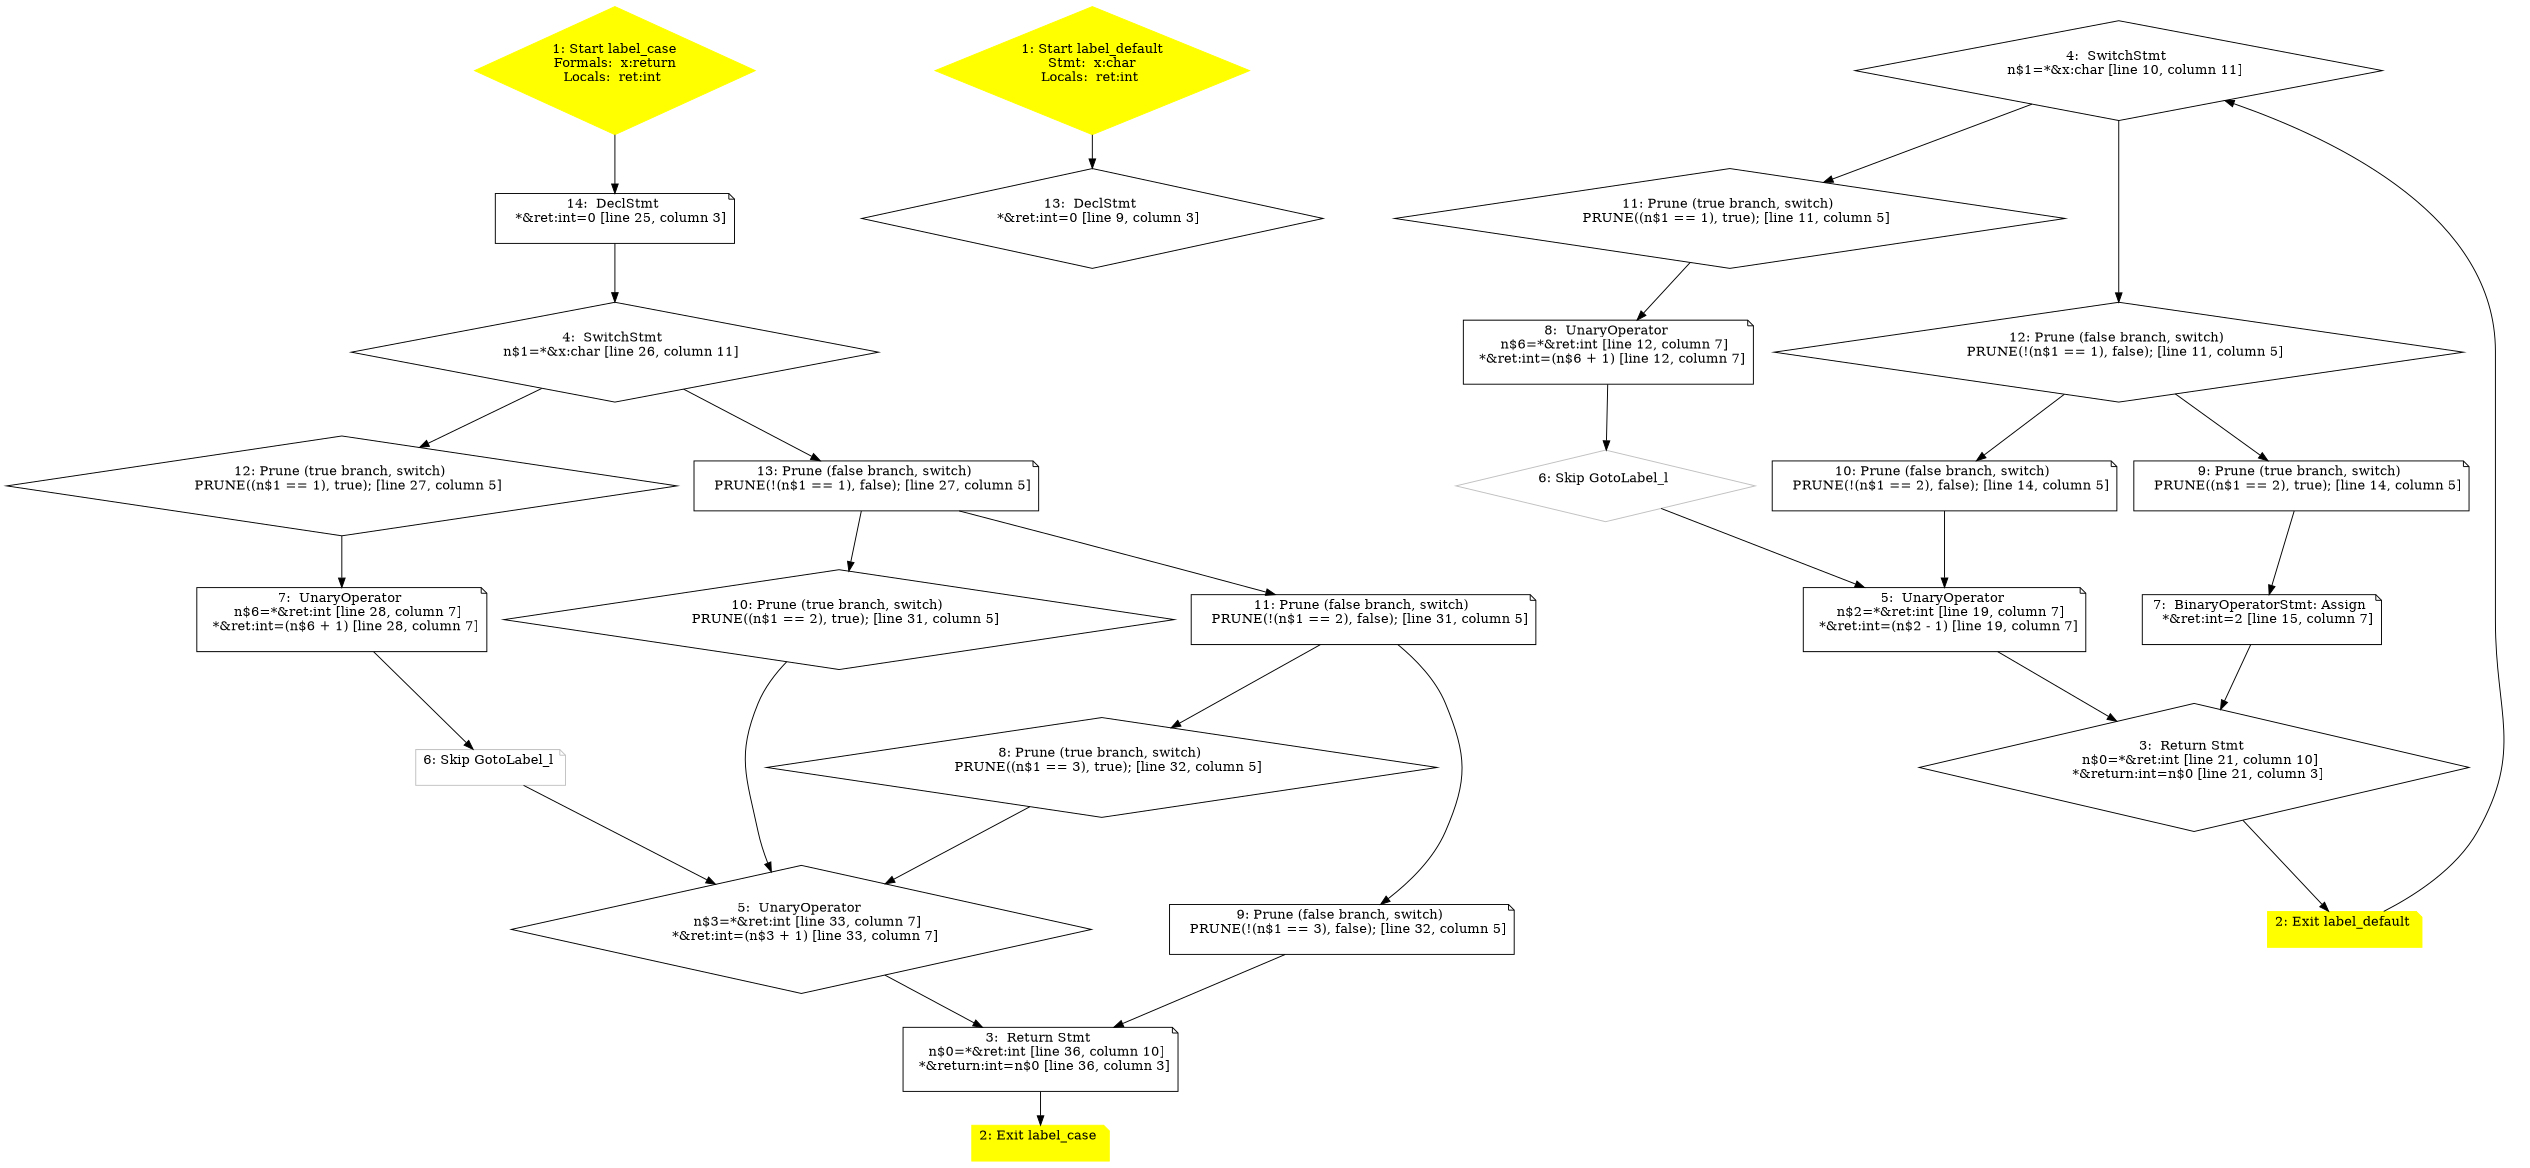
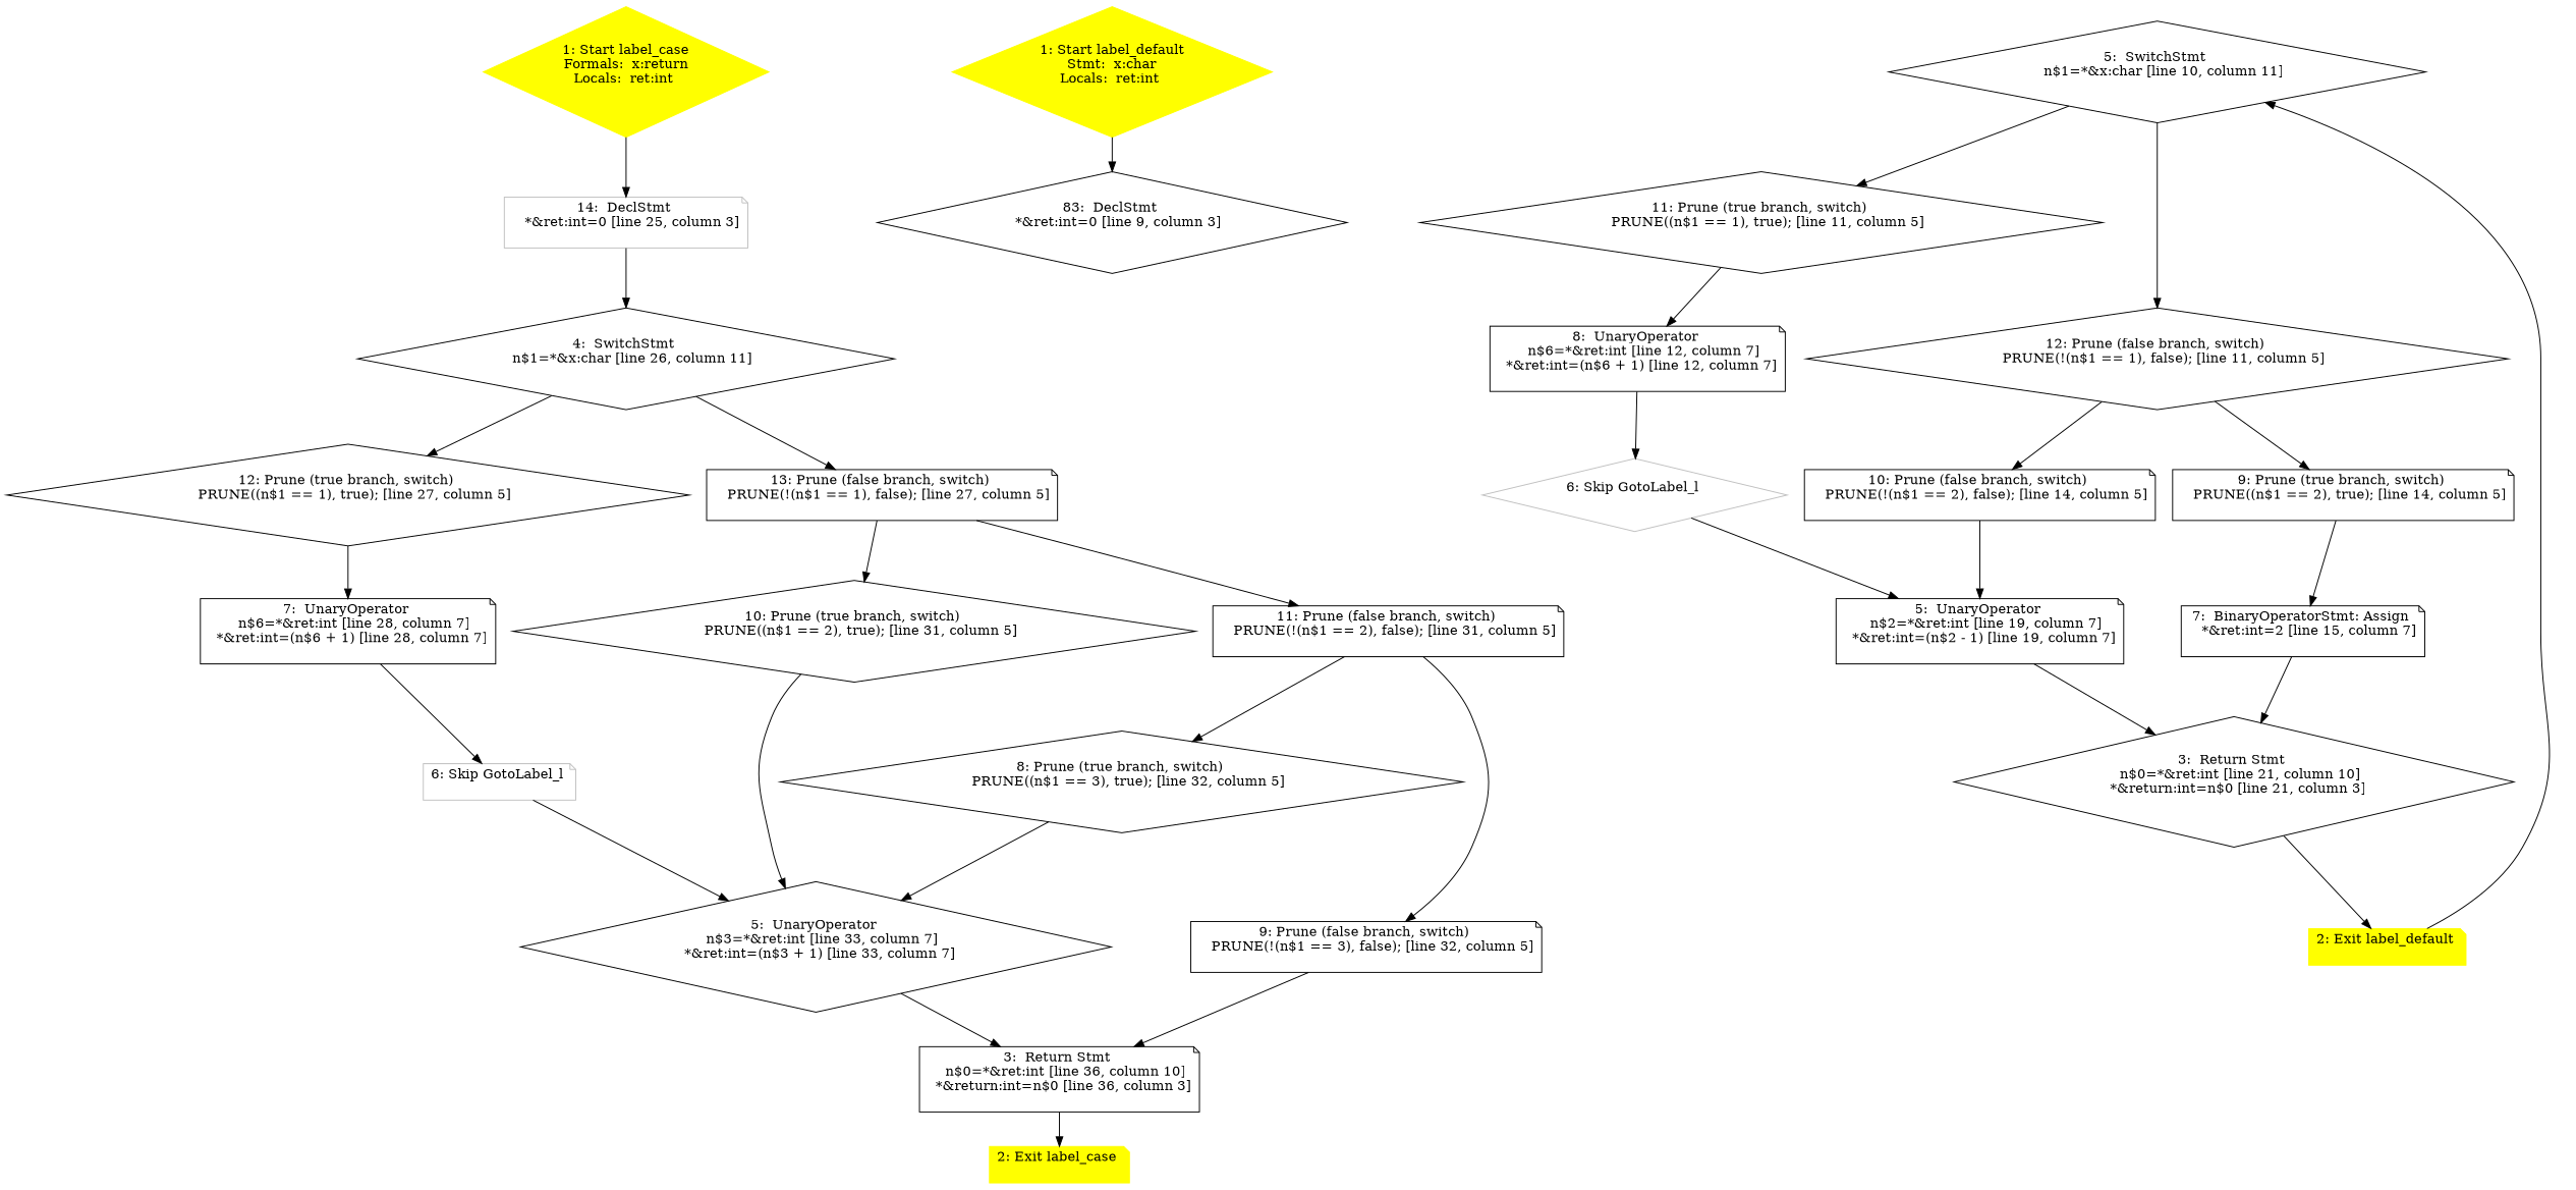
  digraph {
    node [shape=note]
    n1 [color=yellow label="1: Start label_case\nFormals:  x:return\nLocals:  ret:int \n  " shape=diamond style=filled]
-   n2 [label="14:  DeclStmt \n   *&ret:int=0 [line 25, column 3]\n "]
+   n2 [label="14:  DeclStmt \n   *&ret:int=0 [line 25, column 3]\n " color=gray]
    n3 [label="4:  SwitchStmt \n   n$1=*&x:char [line 26, column 11]\n " shape=diamond]
    n4 [label="12: Prune (true branch, switch) \n   PRUNE((n$1 == 1), true); [line 27, column 5]\n " shape=diamond]
    n5 [label="13: Prune (false branch, switch) \n   PRUNE(!(n$1 == 1), false); [line 27, column 5]\n "]
    n6 [color=yellow label="2: Exit label_case \n  " style=filled]
    n7 [label="3:  Return Stmt \n   n$0=*&ret:int [line 36, column 10]\n  *&return:int=n$0 [line 36, column 3]\n "]
    n8 [label="7:  UnaryOperator \n   n$6=*&ret:int [line 28, column 7]\n  *&ret:int=(n$6 + 1) [line 28, column 7]\n "]
    n9 [label="10: Prune (true branch, switch) \n   PRUNE((n$1 == 2), true); [line 31, column 5]\n " shape=diamond]
    n10 [label="11: Prune (false branch, switch) \n   PRUNE(!(n$1 == 2), false); [line 31, column 5]\n "]
    n11 [color=gray label="6: Skip GotoLabel_l \n  "]
    n12 [label="5:  UnaryOperator \n   n$3=*&ret:int [line 33, column 7]\n  *&ret:int=(n$3 + 1) [line 33, column 7]\n " shape=diamond]
    n13 [label="8: Prune (true branch, switch) \n   PRUNE((n$1 == 3), true); [line 32, column 5]\n " shape=diamond]
    n14 [label="9: Prune (false branch, switch) \n   PRUNE(!(n$1 == 3), false); [line 32, column 5]\n "]
    n15 [color=yellow label="1: Start label_default\nStmt:  x:char\nLocals:  ret:int \n  " shape=diamond style=filled]
-   n16 [label="13:  DeclStmt \n   *&ret:int=0 [line 9, column 3]\n " shape=diamond]
-   n17 [label="4:  SwitchStmt \n   n$1=*&x:char [line 10, column 11]\n " shape=diamond]
+   n16 [label="83:  DeclStmt \n   *&ret:int=0 [line 9, column 3]\n " shape=diamond]
+   n17 [label="5:  SwitchStmt \n   n$1=*&x:char [line 10, column 11]\n " shape=diamond]
    n18 [label="11: Prune (true branch, switch) \n   PRUNE((n$1 == 1), true); [line 11, column 5]\n " shape=diamond]
    n19 [label="12: Prune (false branch, switch) \n   PRUNE(!(n$1 == 1), false); [line 11, column 5]\n " shape=diamond]
    n20 [color=yellow label="2: Exit label_default \n  " style=filled]
    n21 [label="3:  Return Stmt \n   n$0=*&ret:int [line 21, column 10]\n  *&return:int=n$0 [line 21, column 3]\n " shape=diamond]
    n22 [label="8:  UnaryOperator \n   n$6=*&ret:int [line 12, column 7]\n  *&ret:int=(n$6 + 1) [line 12, column 7]\n "]
    n23 [label="9: Prune (true branch, switch) \n   PRUNE((n$1 == 2), true); [line 14, column 5]\n "]
    n24 [label="10: Prune (false branch, switch) \n   PRUNE(!(n$1 == 2), false); [line 14, column 5]\n "]
    n25 [color=gray label="6: Skip GotoLabel_l \n  " shape=diamond]
    n26 [label="7:  BinaryOperatorStmt: Assign \n   *&ret:int=2 [line 15, column 7]\n "]
    n27 [label="5:  UnaryOperator \n   n$2=*&ret:int [line 19, column 7]\n  *&ret:int=(n$2 - 1) [line 19, column 7]\n "]
    n1 -> n2
    n2 -> n3
    n3 -> n4
    n3 -> n5
    n4 -> n8
    n5 -> n9
    n5 -> n10
    n7 -> n6
    n8 -> n11
    n9 -> n12
    n10 -> n13
    n10 -> n14
    n11 -> n12
    n12 -> n7
    n13 -> n12
    n14 -> n7
    n15 -> n16
    n17 -> n18
    n17 -> n19
    n18 -> n22
    n19 -> n23
    n19 -> n24
    n20 -> n17
    n21 -> n20
    n22 -> n25
    n23 -> n26
    n24 -> n27
    n25 -> n27
    n26 -> n21
    n27 -> n21
  }
